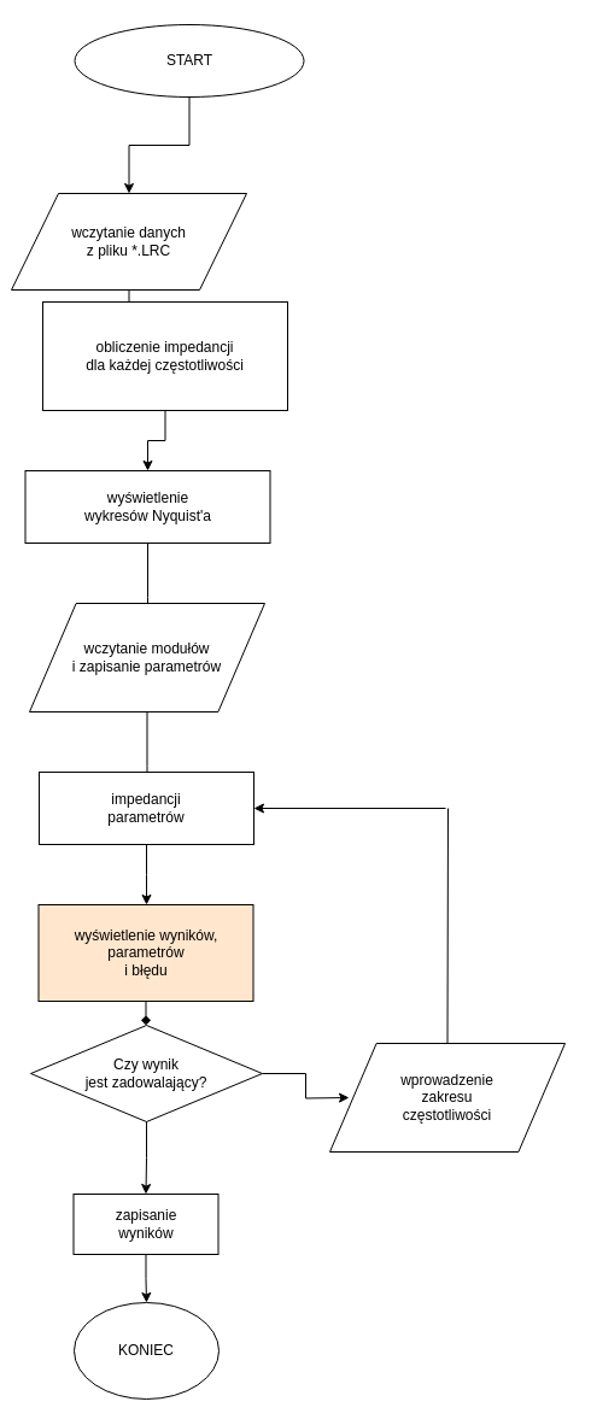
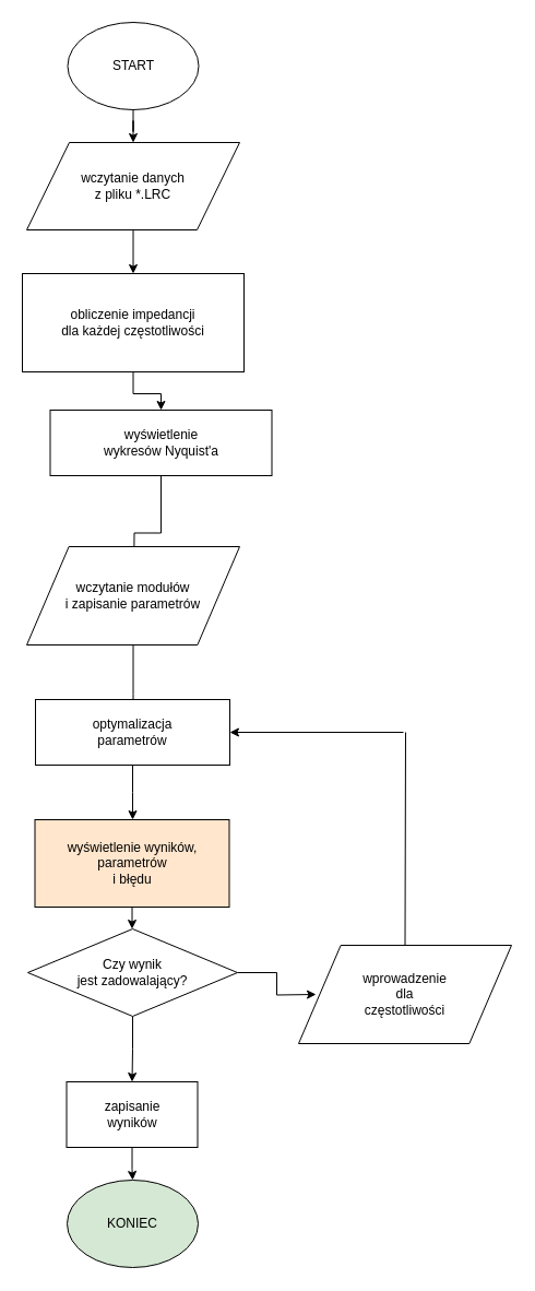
  <mxCell id="0" />
  <mxCell id="1" parent="0" />
  <mxCell id="2" value="" style="edgeStyle=orthogonalEdgeStyle;rounded=0;orthogonalLoop=1;jettySize=auto;html=1;" parent="1" source="3" target="5" edge="1"><mxGeometry relative="1" as="geometry" /></mxCell>
- <mxCell id="3" value="START" style="ellipse;whiteSpace=wrap;html=1;" parent="1" vertex="1"><mxGeometry x="61.5" y="20" width="190" height="60" as="geometry" /></mxCell>
+ <mxCell id="3" value="START" style="ellipse;whiteSpace=wrap;html=1;" parent="1" vertex="1"><mxGeometry x="61.5" y="20" width="120" height="80" as="geometry" /></mxCell>
  <mxCell id="4" value="" style="edgeStyle=orthogonalEdgeStyle;rounded=0;orthogonalLoop=1;jettySize=auto;html=1;entryX=0.5;entryY=0;entryDx=0;entryDy=0;" parent="1" source="5" target="7" edge="1"><mxGeometry relative="1" as="geometry"><mxPoint x="121.5" y="310" as="targetPoint" /></mxGeometry></mxCell>
- <mxCell id="5" value="&lt;div&gt;wczytanie danych &lt;br&gt;&lt;/div&gt;&lt;div&gt;z pliku *.LRC&lt;/div&gt;" style="shape=parallelogram;perimeter=parallelogramPerimeter;whiteSpace=wrap;html=1;" parent="1" vertex="1"><mxGeometry x="9" y="160" width="195" height="80" as="geometry" /></mxCell>
+ <mxCell id="5" value="&lt;div&gt;wczytanie danych &lt;br&gt;&lt;/div&gt;&lt;div&gt;z pliku *.LRC&lt;/div&gt;" style="shape=parallelogram;perimeter=parallelogramPerimeter;whiteSpace=wrap;html=1;" parent="1" vertex="1"><mxGeometry x="24" y="130" width="195" height="80" as="geometry" /></mxCell>
  <mxCell id="6" value="" style="edgeStyle=orthogonalEdgeStyle;rounded=0;orthogonalLoop=1;jettySize=auto;html=1;" parent="1" source="7" target="9" edge="1"><mxGeometry relative="1" as="geometry" /></mxCell>
- <mxCell id="7" value="&lt;div&gt;obliczenie impedancji&lt;/div&gt;&lt;div&gt;dla każdej częstotliwości&lt;br&gt;&lt;/div&gt;" style="rounded=0;whiteSpace=wrap;html=1;" parent="1" vertex="1"><mxGeometry x="35" y="250" width="203" height="90" as="geometry" /></mxCell>
+ <mxCell id="7" value="&lt;div&gt;obliczenie impedancji&lt;/div&gt;&lt;div&gt;dla każdej częstotliwości&lt;br&gt;&lt;/div&gt;" style="rounded=0;whiteSpace=wrap;html=1;" parent="1" vertex="1"><mxGeometry x="20" y="250" width="203" height="90" as="geometry" /></mxCell>
  <mxCell id="8" value="" style="edgeStyle=orthogonalEdgeStyle;rounded=0;orthogonalLoop=1;jettySize=auto;html=1;" parent="1" source="9" edge="1"><mxGeometry relative="1" as="geometry"><mxPoint x="122" y="540" as="targetPoint" /></mxGeometry></mxCell>
- <mxCell id="9" value="&lt;div&gt;wyświetlenie &lt;br&gt;wykresów Nyquist'a&lt;br&gt;&lt;/div&gt;" style="rounded=0;whiteSpace=wrap;html=1;" parent="1" vertex="1"><mxGeometry x="20.5" y="390" width="203" height="60" as="geometry" /></mxCell>
+ <mxCell id="9" value="&lt;div&gt;wyświetlenie &lt;br&gt;wykresów Nyquist'a&lt;br&gt;&lt;/div&gt;" style="rounded=0;whiteSpace=wrap;html=1;" parent="1" vertex="1"><mxGeometry x="45.5" y="375" width="203" height="60" as="geometry" /></mxCell>
  <mxCell id="10" value="" style="edgeStyle=orthogonalEdgeStyle;rounded=0;orthogonalLoop=1;jettySize=auto;html=1;" parent="1" source="11" edge="1"><mxGeometry relative="1" as="geometry"><mxPoint x="121.5" y="680" as="targetPoint" /></mxGeometry></mxCell>
  <mxCell id="11" value="wczytanie modułów&lt;br&gt; i zapisanie parametrów" style="shape=parallelogram;perimeter=parallelogramPerimeter;whiteSpace=wrap;html=1;size=0.198;" parent="1" vertex="1"><mxGeometry x="24" y="500" width="195" height="90" as="geometry" /></mxCell>
  <mxCell id="12" value="" style="edgeStyle=orthogonalEdgeStyle;rounded=0;orthogonalLoop=1;jettySize=auto;html=1;" parent="1" source="13" edge="1"><mxGeometry relative="1" as="geometry"><mxPoint x="121" y="750" as="targetPoint" /></mxGeometry></mxCell>
- <mxCell id="13" value="impedancji&lt;br&gt;parametrów" style="rounded=0;whiteSpace=wrap;html=1;" parent="1" vertex="1"><mxGeometry x="32" y="640" width="178" height="60" as="geometry" /></mxCell>
- <mxCell id="14" value="" style="edgeStyle=orthogonalEdgeStyle;rounded=0;orthogonalLoop=1;jettySize=auto;html=1;endArrow=diamond;" parent="1" source="15" target="18" edge="1"><mxGeometry relative="1" as="geometry" /></mxCell>
+ <mxCell id="13" value="optymalizacja&lt;br&gt;parametrów" style="rounded=0;whiteSpace=wrap;html=1;" parent="1" vertex="1"><mxGeometry x="32" y="640" width="178" height="60" as="geometry" /></mxCell>
+ <mxCell id="14" value="" style="edgeStyle=orthogonalEdgeStyle;rounded=0;orthogonalLoop=1;jettySize=auto;html=1;" parent="1" source="15" target="18" edge="1"><mxGeometry relative="1" as="geometry" /></mxCell>
  <mxCell id="15" value="&lt;div&gt;wyświetlenie wyników, &lt;br&gt;&lt;/div&gt;&lt;div&gt;parametrów &lt;br&gt;&lt;/div&gt;&lt;div&gt;i błędu&lt;br&gt;&lt;/div&gt;" style="rounded=0;whiteSpace=wrap;html=1;fillColor=#ffe6cc;" parent="1" vertex="1"><mxGeometry x="31.5" y="750" width="178" height="80" as="geometry" /></mxCell>
  <mxCell id="16" value="" style="edgeStyle=orthogonalEdgeStyle;rounded=0;orthogonalLoop=1;jettySize=auto;html=1;exitX=0.5;exitY=1;exitDx=0;exitDy=0;entryX=0.5;entryY=0;entryDx=0;entryDy=0;" parent="1" source="18" edge="1" target="20"><mxGeometry relative="1" as="geometry"><mxPoint x="-55" y="910" as="targetPoint" /></mxGeometry></mxCell>
  <mxCell id="17" value="" style="edgeStyle=orthogonalEdgeStyle;rounded=0;orthogonalLoop=1;jettySize=auto;html=1;" parent="1" source="18" edge="1"><mxGeometry relative="1" as="geometry"><mxPoint x="289" y="910" as="targetPoint" /></mxGeometry></mxCell>
  <mxCell id="18" value="&lt;div&gt;Czy wynik &lt;br&gt;&lt;/div&gt;&lt;div&gt;jest zadowalający?&lt;/div&gt;" style="rhombus;whiteSpace=wrap;html=1;" parent="1" vertex="1"><mxGeometry x="25" y="850" width="192" height="80" as="geometry" /></mxCell>
  <mxCell id="19" value="" style="edgeStyle=orthogonalEdgeStyle;rounded=0;orthogonalLoop=1;jettySize=auto;html=1;" parent="1" source="20" edge="1" target="21"><mxGeometry relative="1" as="geometry"><mxPoint x="-121" y="1020" as="targetPoint" /></mxGeometry></mxCell>
- <mxCell id="20" value="&lt;div&gt;zapisanie &lt;br&gt;&lt;/div&gt;&lt;div&gt;wyników&lt;/div&gt;" style="rounded=0;whiteSpace=wrap;html=1;" parent="1" vertex="1"><mxGeometry x="60.5" y="990" width="120" height="50" as="geometry" /></mxCell>
- <mxCell id="21" value="&lt;div&gt;KONIEC&lt;/div&gt;" style="ellipse;whiteSpace=wrap;html=1;" parent="1" vertex="1"><mxGeometry x="61" y="1080" width="120" height="80" as="geometry" /></mxCell>
- <mxCell id="22" value="wprowadzenie&lt;br&gt;zakresu&lt;br&gt;częstotliwości" style="shape=parallelogram;perimeter=parallelogramPerimeter;whiteSpace=wrap;html=1;size=0.198;" vertex="1" parent="1"><mxGeometry x="273" y="865" width="195" height="90" as="geometry" /></mxCell>
+ <mxCell id="20" value="&lt;div&gt;zapisanie &lt;br&gt;&lt;/div&gt;&lt;div&gt;wyników&lt;/div&gt;" style="rounded=0;whiteSpace=wrap;html=1;" parent="1" vertex="1"><mxGeometry x="60.5" y="990" width="120" height="60" as="geometry" /></mxCell>
+ <mxCell id="21" value="&lt;div&gt;KONIEC&lt;/div&gt;" style="ellipse;whiteSpace=wrap;html=1;fillColor=#d5e8d4;" parent="1" vertex="1"><mxGeometry x="61" y="1080" width="120" height="80" as="geometry" /></mxCell>
+ <mxCell id="22" value="wprowadzenie&lt;br&gt;dla&lt;br&gt;częstotliwości" style="shape=parallelogram;perimeter=parallelogramPerimeter;whiteSpace=wrap;html=1;size=0.198;" vertex="1" parent="1"><mxGeometry x="273" y="865" width="195" height="90" as="geometry" /></mxCell>
  <mxCell id="23" value="" style="endArrow=none;html=1;exitX=0.5;exitY=0;exitDx=0;exitDy=0;" edge="1" parent="1"><mxGeometry width="50" height="50" relative="1" as="geometry"><mxPoint x="370.5" y="865" as="sourcePoint" /><mxPoint x="371" y="670" as="targetPoint" /></mxGeometry></mxCell>
  <mxCell id="24" value="" style="endArrow=classic;html=1;" edge="1" parent="1" target="13"><mxGeometry width="50" height="50" relative="1" as="geometry"><mxPoint x="369" y="670" as="sourcePoint" /><mxPoint x="-131" y="1120" as="targetPoint" /></mxGeometry></mxCell>
